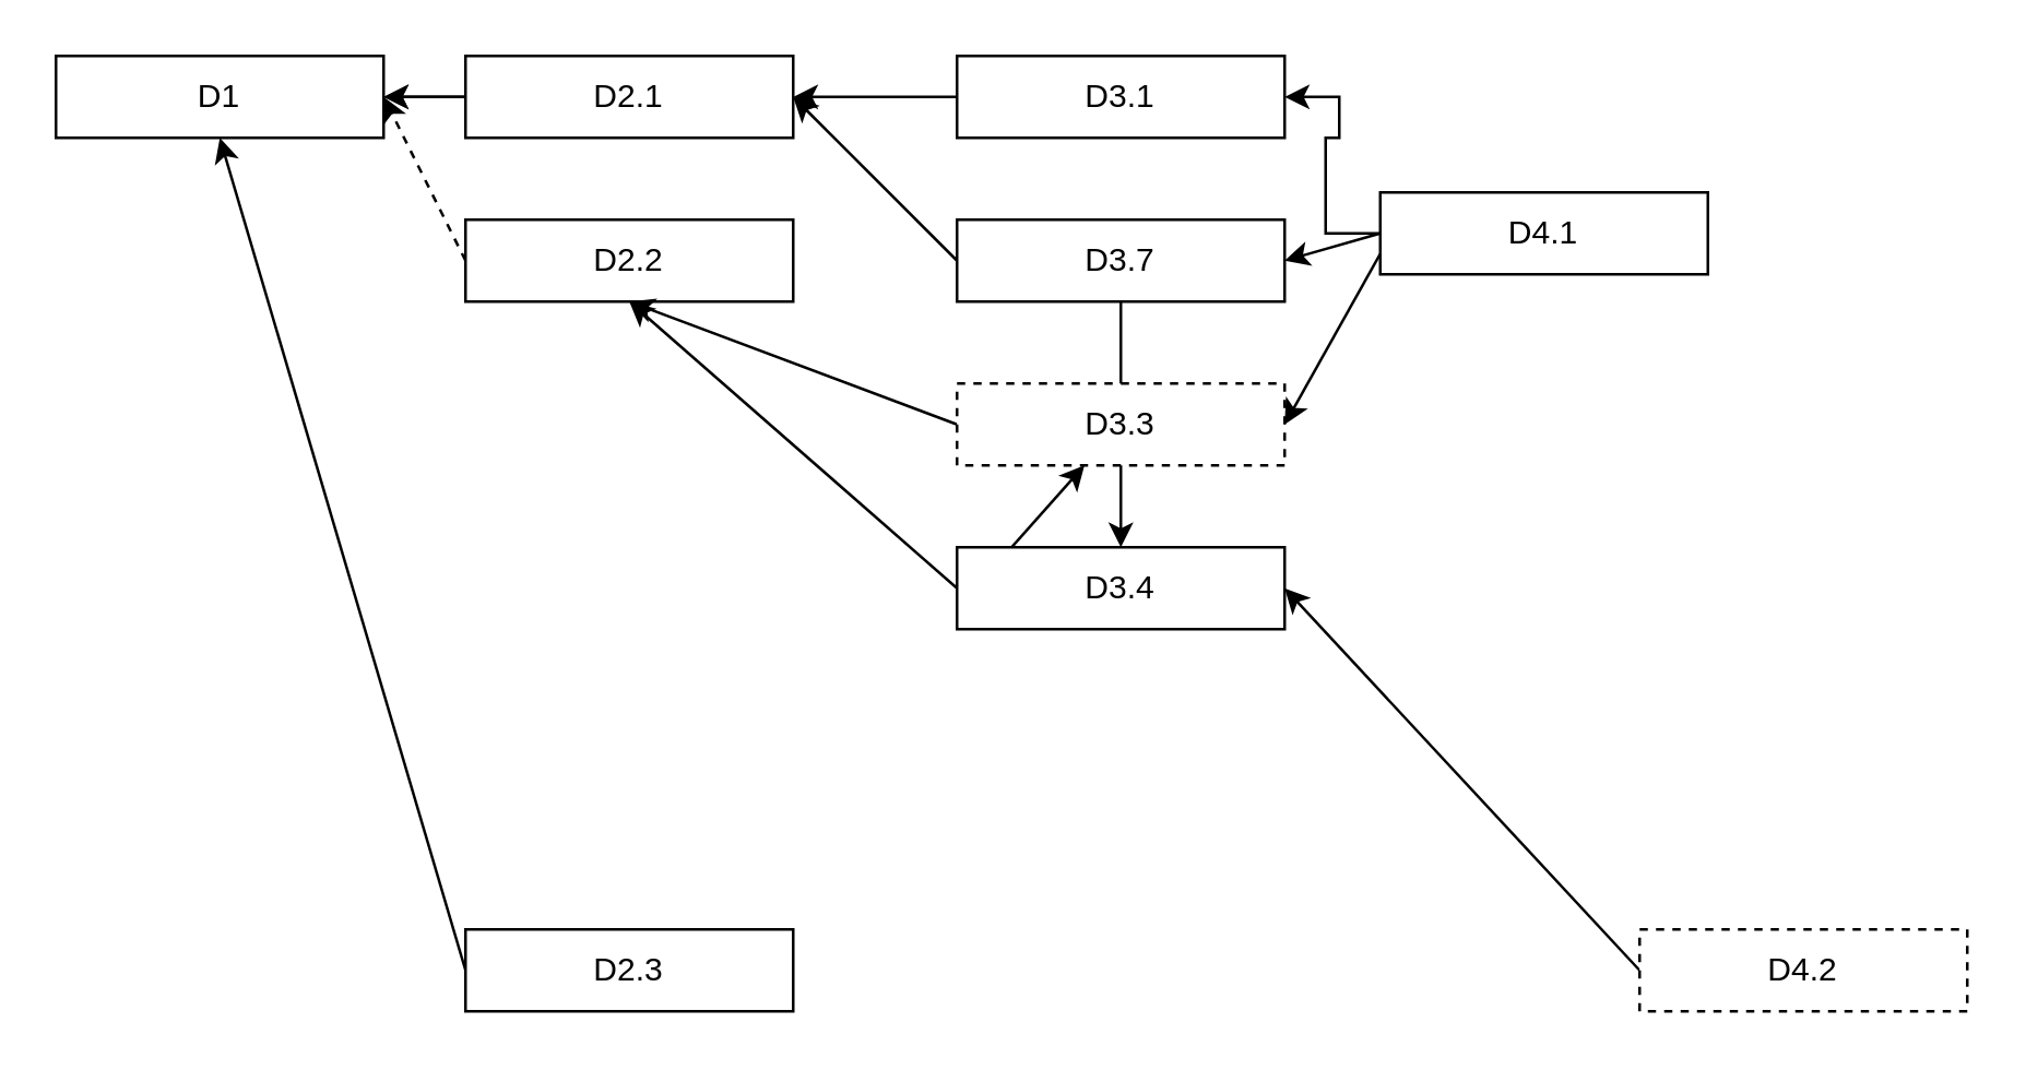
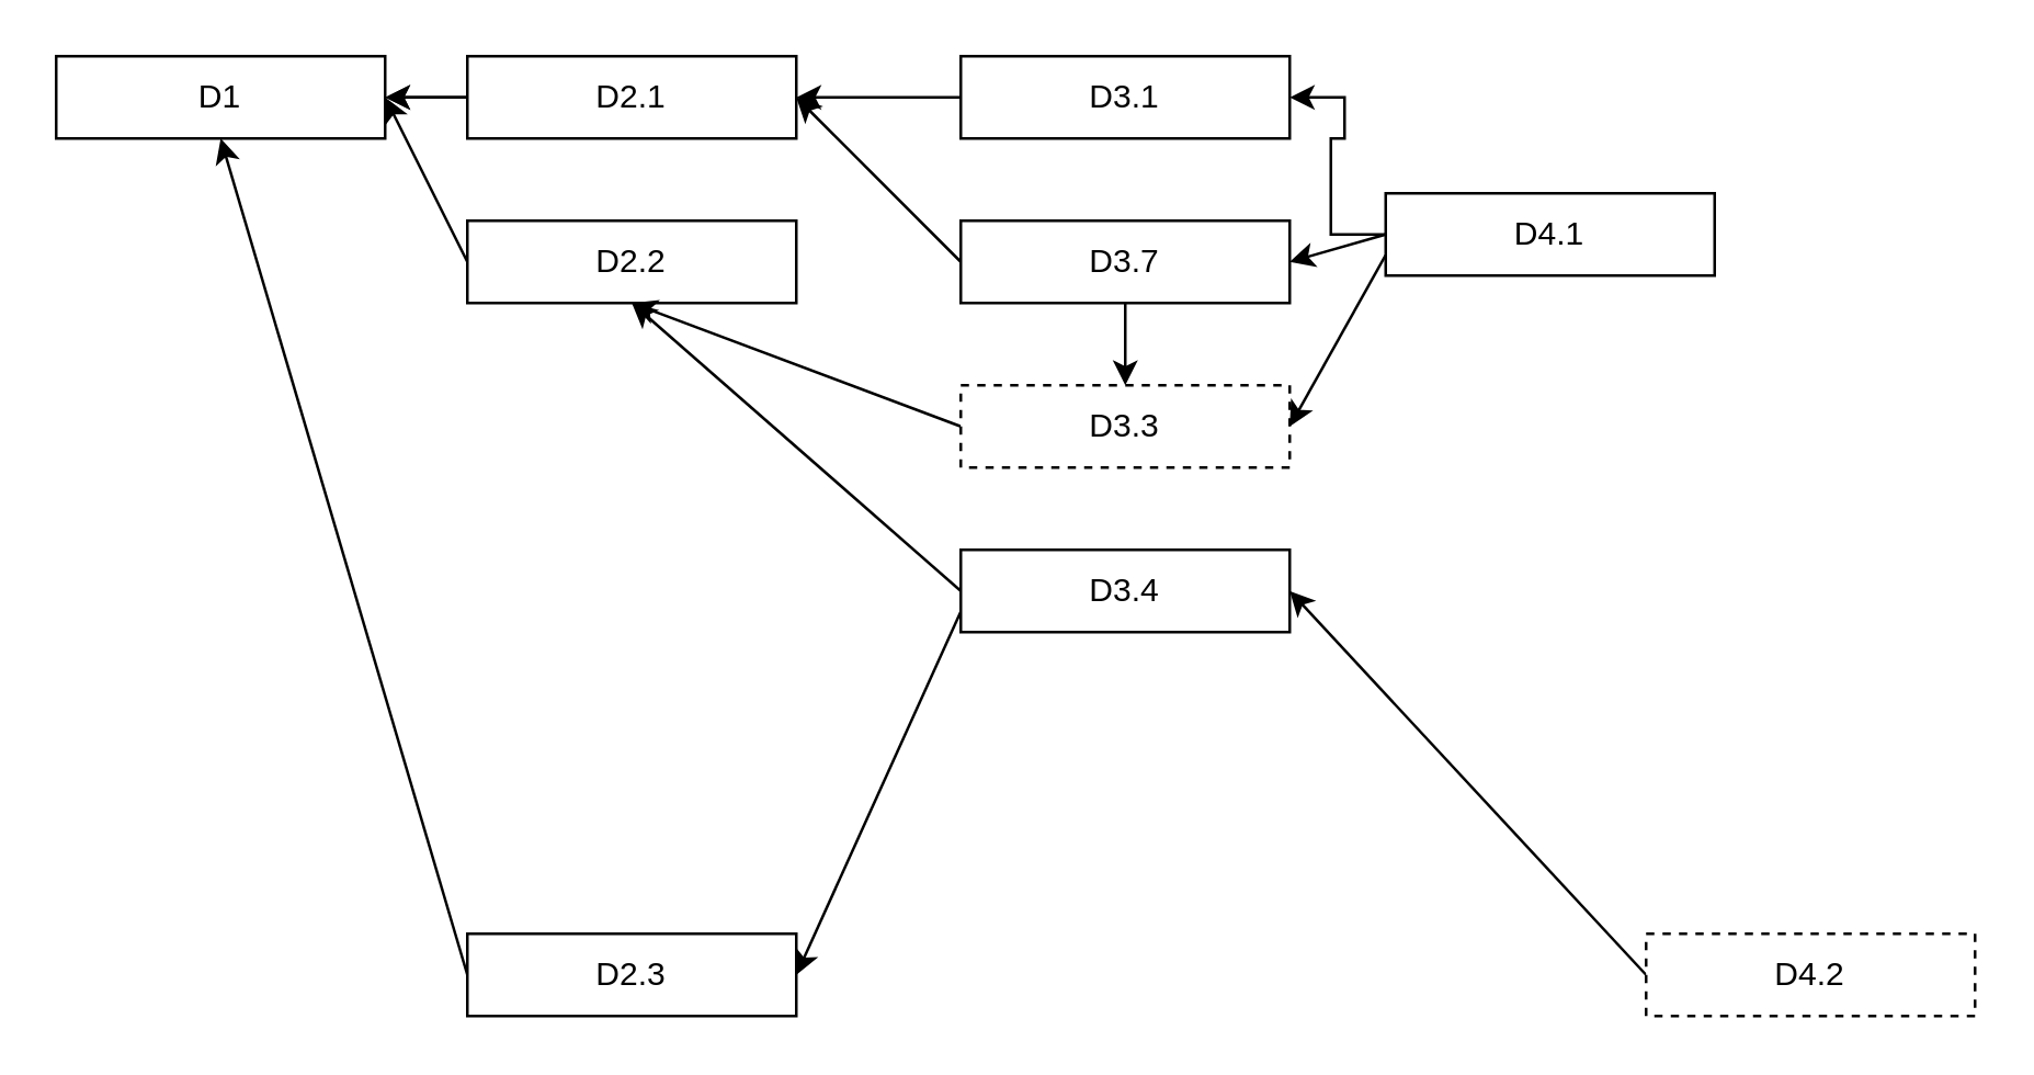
  <mxCell id="0" />
  <mxCell id="1" parent="0" />
  <mxCell id="2" value="D1" style="rounded=0;whiteSpace=wrap;html=1;" vertex="1" parent="1"><mxGeometry x="20" y="20" width="120" height="30" as="geometry" /></mxCell>
  <mxCell id="3" style="edgeStyle=orthogonalEdgeStyle;rounded=0;orthogonalLoop=1;jettySize=auto;html=1;exitX=0;exitY=0.5;exitDx=0;exitDy=0;entryX=1;entryY=0.5;entryDx=0;entryDy=0;" edge="1" parent="1" source="5" target="2"><mxGeometry relative="1" as="geometry" /></mxCell>
  <mxCell id="4" value="" style="edgeStyle=none;rounded=0;orthogonalLoop=1;jettySize=auto;html=1;" edge="1" parent="1" source="5" target="2"><mxGeometry relative="1" as="geometry" /></mxCell>
  <mxCell id="5" value="D2.1" style="rounded=0;whiteSpace=wrap;html=1;" vertex="1" parent="1"><mxGeometry x="170" y="20" width="120" height="30" as="geometry" /></mxCell>
- <mxCell id="6" style="rounded=0;orthogonalLoop=1;jettySize=auto;html=1;exitX=0;exitY=0.5;exitDx=0;exitDy=0;entryX=1;entryY=0.5;entryDx=0;entryDy=0;dashed=1;" edge="1" parent="1" source="7" target="2"><mxGeometry relative="1" as="geometry" /></mxCell>
+ <mxCell id="6" style="rounded=0;orthogonalLoop=1;jettySize=auto;html=1;exitX=0;exitY=0.5;exitDx=0;exitDy=0;entryX=1;entryY=0.5;entryDx=0;entryDy=0;" edge="1" parent="1" source="7" target="2"><mxGeometry relative="1" as="geometry" /></mxCell>
  <mxCell id="7" value="D2.2" style="rounded=0;whiteSpace=wrap;html=1;" vertex="1" parent="1"><mxGeometry x="170" y="80" width="120" height="30" as="geometry" /></mxCell>
  <mxCell id="8" style="rounded=0;orthogonalLoop=1;jettySize=auto;html=1;exitX=0;exitY=0.5;exitDx=0;exitDy=0;entryX=1;entryY=0.5;entryDx=0;entryDy=0;" edge="1" parent="1" source="9" target="5"><mxGeometry relative="1" as="geometry" /></mxCell>
  <mxCell id="9" value="D3.1" style="rounded=0;whiteSpace=wrap;html=1;" vertex="1" parent="1"><mxGeometry x="350" y="20" width="120" height="30" as="geometry" /></mxCell>
  <mxCell id="10" style="rounded=0;orthogonalLoop=1;jettySize=auto;html=1;exitX=0;exitY=0.5;exitDx=0;exitDy=0;entryX=1;entryY=0.5;entryDx=0;entryDy=0;" edge="1" parent="1" source="12" target="5"><mxGeometry relative="1" as="geometry" /></mxCell>
- <mxCell id="11" value="" style="edgeStyle=orthogonalEdgeStyle;rounded=0;orthogonalLoop=1;jettySize=auto;html=1;" edge="1" parent="1" source="12" target="17"><mxGeometry relative="1" as="geometry" /></mxCell>
+ <mxCell id="11" value="" style="edgeStyle=orthogonalEdgeStyle;rounded=0;orthogonalLoop=1;jettySize=auto;html=1;" edge="1" parent="1" source="12" target="14"><mxGeometry relative="1" as="geometry" /></mxCell>
  <mxCell id="12" value="D3.7" style="rounded=0;whiteSpace=wrap;html=1;" vertex="1" parent="1"><mxGeometry x="350" y="80" width="120" height="30" as="geometry" /></mxCell>
  <mxCell id="13" style="rounded=0;orthogonalLoop=1;jettySize=auto;html=1;exitX=0;exitY=0.5;exitDx=0;exitDy=0;" edge="1" parent="1" source="14"><mxGeometry relative="1" as="geometry"><mxPoint x="230" y="110" as="targetPoint" /></mxGeometry></mxCell>
  <mxCell id="14" value="D3.3" style="rounded=0;whiteSpace=wrap;html=1;dashed=1;" vertex="1" parent="1"><mxGeometry x="350" y="140" width="120" height="30" as="geometry" /></mxCell>
- <mxCell id="15" style="rounded=0;orthogonalLoop=1;jettySize=auto;html=1;exitX=0;exitY=0.75;exitDx=0;exitDy=0;" edge="1" parent="1" source="17" target="14"><mxGeometry relative="1" as="geometry" /></mxCell>
+ <mxCell id="15" style="rounded=0;orthogonalLoop=1;jettySize=auto;html=1;exitX=0;exitY=0.75;exitDx=0;exitDy=0;entryX=1;entryY=0.5;entryDx=0;entryDy=0;" edge="1" parent="1" source="17" target="23"><mxGeometry relative="1" as="geometry" /></mxCell>
  <mxCell id="16" style="rounded=0;orthogonalLoop=1;jettySize=auto;html=1;exitX=0;exitY=0.5;exitDx=0;exitDy=0;entryX=0.5;entryY=1;entryDx=0;entryDy=0;" edge="1" parent="1" source="17" target="7"><mxGeometry relative="1" as="geometry" /></mxCell>
  <mxCell id="17" value="D3.4" style="rounded=0;whiteSpace=wrap;html=1;" vertex="1" parent="1"><mxGeometry x="350" y="200" width="120" height="30" as="geometry" /></mxCell>
  <mxCell id="18" style="edgeStyle=orthogonalEdgeStyle;rounded=0;orthogonalLoop=1;jettySize=auto;html=1;exitX=0;exitY=0.5;exitDx=0;exitDy=0;entryX=1;entryY=0.5;entryDx=0;entryDy=0;" edge="1" parent="1" source="21" target="9"><mxGeometry relative="1" as="geometry" /></mxCell>
  <mxCell id="19" style="rounded=0;orthogonalLoop=1;jettySize=auto;html=1;exitX=0;exitY=0.5;exitDx=0;exitDy=0;entryX=1;entryY=0.5;entryDx=0;entryDy=0;" edge="1" parent="1" source="21" target="12"><mxGeometry relative="1" as="geometry" /></mxCell>
  <mxCell id="20" style="rounded=0;orthogonalLoop=1;jettySize=auto;html=1;exitX=0;exitY=0.75;exitDx=0;exitDy=0;entryX=1;entryY=0.5;entryDx=0;entryDy=0;" edge="1" parent="1" source="21" target="14"><mxGeometry relative="1" as="geometry" /></mxCell>
  <mxCell id="21" value="D4.1" style="rounded=0;whiteSpace=wrap;html=1;" vertex="1" parent="1"><mxGeometry x="505" y="70" width="120" height="30" as="geometry" /></mxCell>
  <mxCell id="22" style="rounded=0;orthogonalLoop=1;jettySize=auto;html=1;exitX=0;exitY=0.5;exitDx=0;exitDy=0;entryX=0.5;entryY=1;entryDx=0;entryDy=0;" edge="1" parent="1" source="23" target="2"><mxGeometry relative="1" as="geometry" /></mxCell>
  <mxCell id="23" value="D2.3" style="rounded=0;whiteSpace=wrap;html=1;" vertex="1" parent="1"><mxGeometry x="170" y="340" width="120" height="30" as="geometry" /></mxCell>
  <mxCell id="24" style="rounded=0;orthogonalLoop=1;jettySize=auto;html=1;exitX=0;exitY=0.5;exitDx=0;exitDy=0;entryX=1;entryY=0.5;entryDx=0;entryDy=0;" edge="1" parent="1" source="25" target="17"><mxGeometry relative="1" as="geometry" /></mxCell>
  <mxCell id="25" value="D4.2" style="rounded=0;whiteSpace=wrap;html=1;dashed=1;" vertex="1" parent="1"><mxGeometry x="600" y="340" width="120" height="30" as="geometry" /></mxCell>
